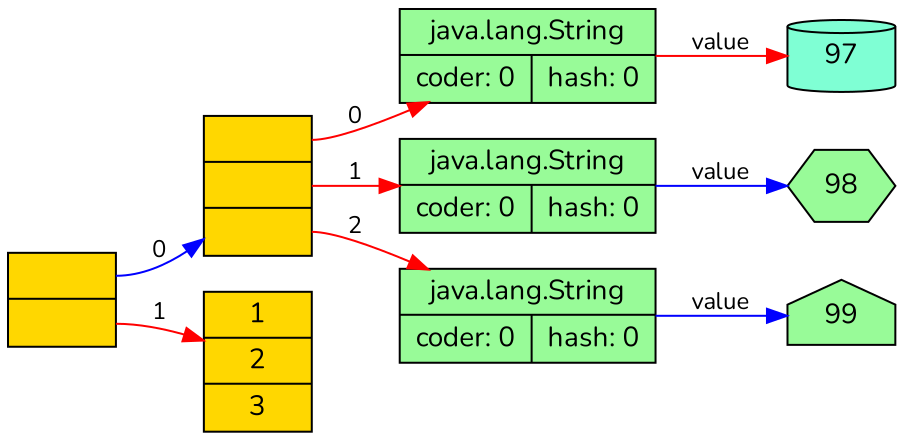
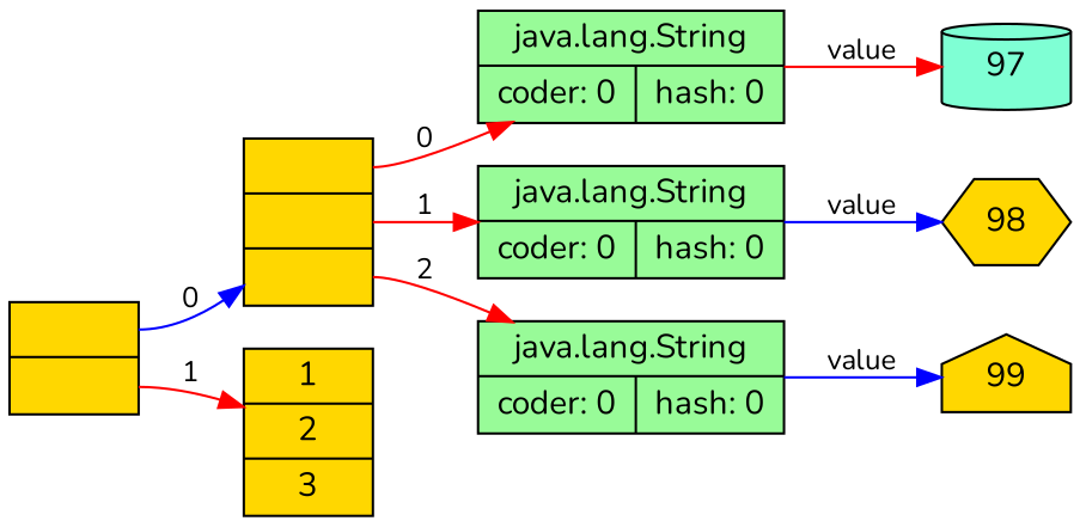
  digraph {
    fontname=Nunito
    rankdir=LR
    node [fillcolor=gold fontname=Nunito shape=record style=filled]
    edge [color=red fontname=Nunito fontsize=12]
    n1 [label="<f0>|<f1>"]
    n2 [label="<f0>|<f1>|<f2>"]
    n3 [label="1|2|3"]
    n4 [fillcolor=palegreen label="java.lang.String|{coder: 0|hash: 0}"]
    n5 [fillcolor=palegreen label="java.lang.String|{coder: 0|hash: 0}"]
    n6 [fillcolor=palegreen label="java.lang.String|{coder: 0|hash: 0}"]
    n7 [fillcolor=aquamarine label=97 shape=cylinder]
-   n8 [fillcolor=palegreen label=98 shape=hexagon]
-   n9 [fillcolor=palegreen label=99 shape=house]
+   n8 [label=98 shape=hexagon]
+   n9 [label=99 shape=house]
    n1 -> n2 [color=blue label=0 tailport=f0]
    n1 -> n3 [label=1 tailport=f1]
    n2 -> n4 [label=0 tailport=f0]
    n2 -> n5 [label=1 tailport=f1]
    n2 -> n6 [label=2 tailport=f2]
    n4 -> n7 [label=value]
    n5 -> n8 [color=blue label=value]
    n6 -> n9 [color=blue label=value]
  }
